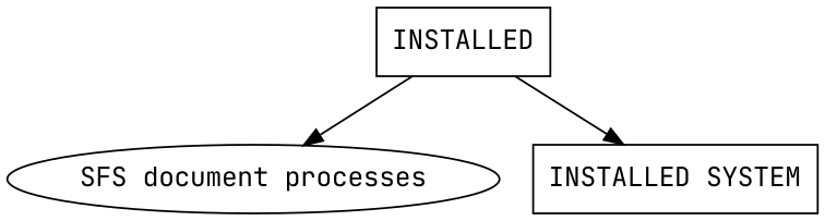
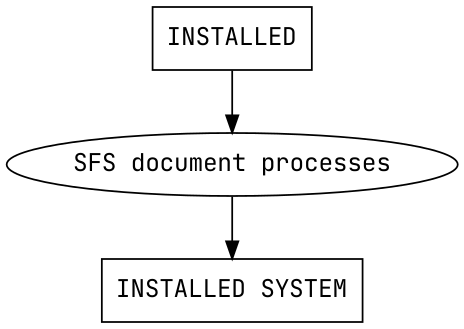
  digraph {
    fontname="JetBrains Mono"
    node [fontname="JetBrains Mono" shape=rectangle]
    edge [fontname="JetBrains Mono"]
    n1 [label=INSTALLED]
    n2 [label="SFS document processes" shape=""]
    n3 [label="INSTALLED SYSTEM"]
    n1 -> n2
-   n1 -> n3
+   n2 -> n3
  }
